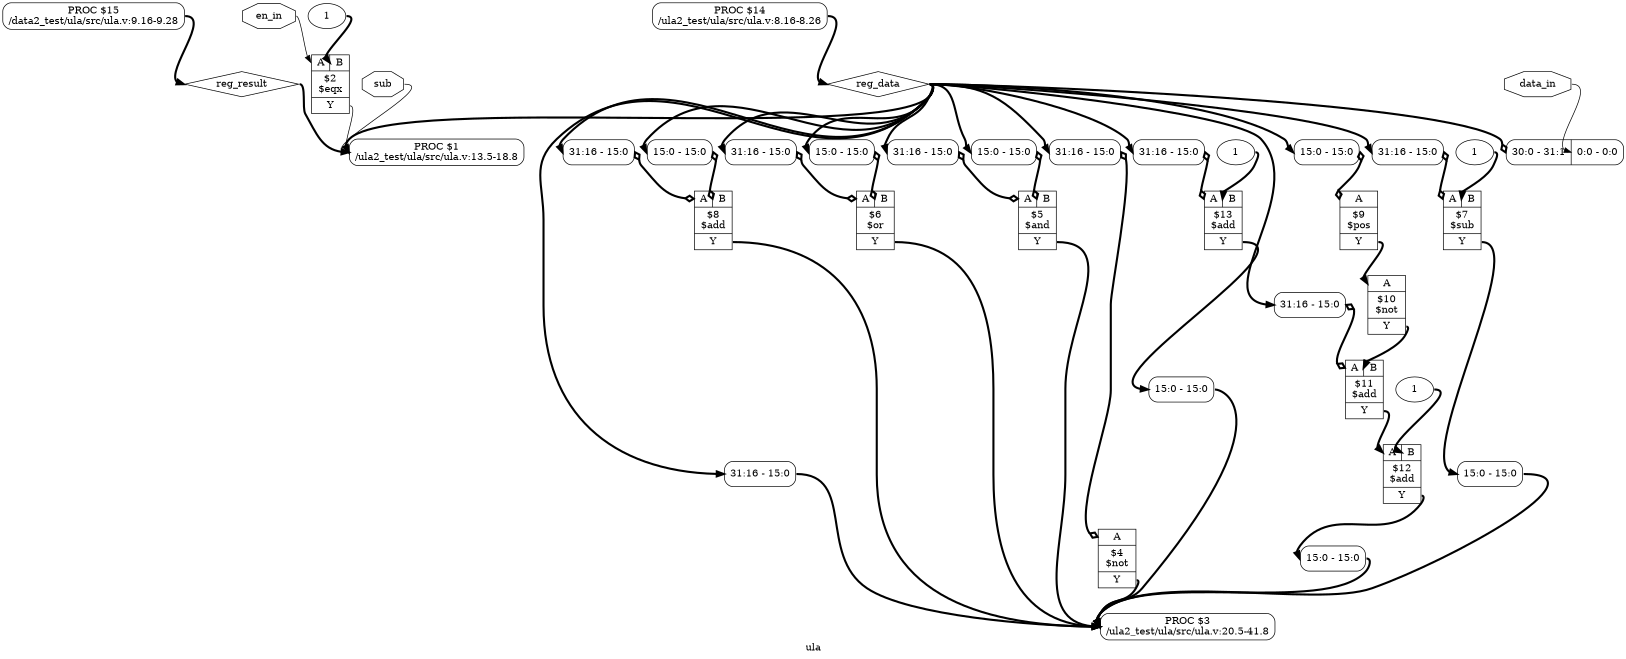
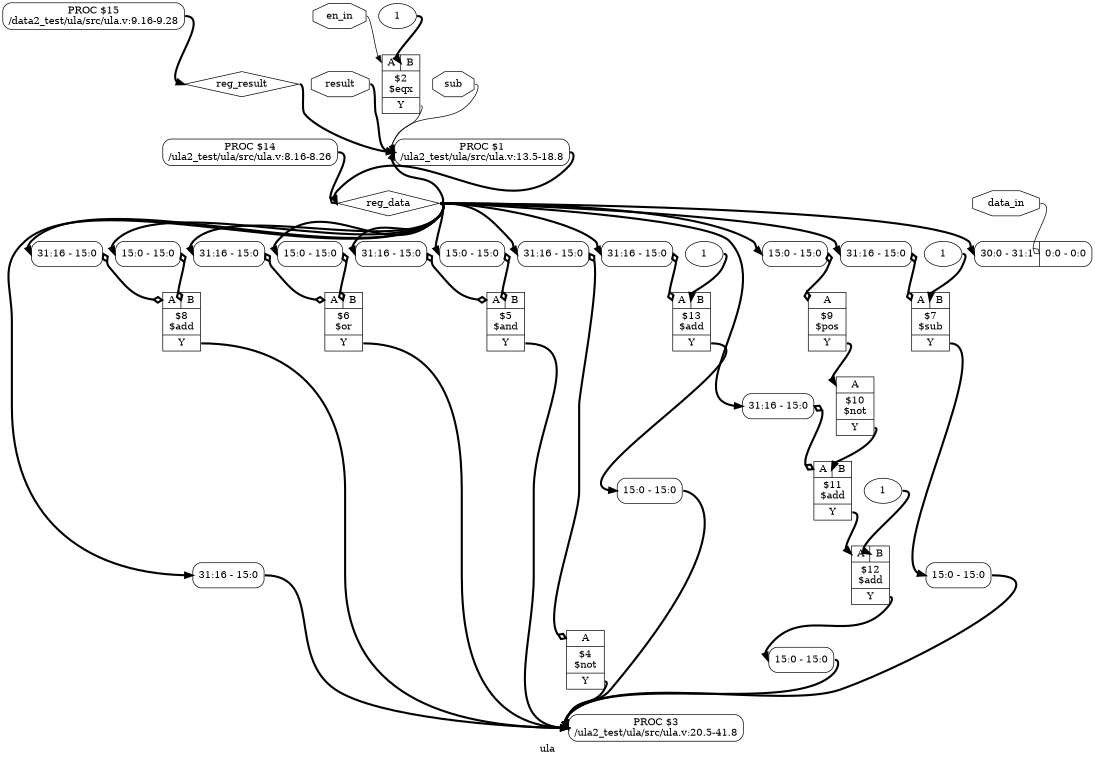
  digraph {
    label=ula
    rankdir=TB
    remincross=true
    node [color=black fontcolor=black shape=record]
    edge [color=black fontcolor=black headport=w style="setlinewidth(3)" tailport=e]
    n1 [label=reg_result shape=diamond]
    n2 [label="PROC $1\n/ula2_test/ula/src/ula.v:13.5-18.8" shape=box style=rounded color="" fontcolor=""]
    n3 [label=reg_data shape=diamond]
    n4 [label="<s0> 31:16 - 15:0 " style=rounded]
    n5 [label="<s0> 31:16 - 15:0 " style=rounded]
    n6 [label="<s0> 15:0 - 15:0 " style=rounded]
    n7 [label="<s0> 15:0 - 15:0 " style=rounded]
    n8 [label="<s0> 31:16 - 15:0 " style=rounded]
    n9 [label="<s0> 31:16 - 15:0 " style=rounded]
    n10 [label="<s0> 15:0 - 15:0 " style=rounded]
    n11 [label="<s0> 31:16 - 15:0 " style=rounded]
    n12 [label="<s0> 15:0 - 15:0 " style=rounded]
    n13 [label="<s0> 31:16 - 15:0 " style=rounded]
    n14 [label="<s0> 31:16 - 15:0 " style=rounded]
    n15 [label="<s0> 31:16 - 15:0 " style=rounded]
    n16 [label="<s1> 30:0 - 31:1 |<s0> 0:0 - 0:0 " style=rounded]
    n17 [label="{{<p25> A|<p26> B}|$13\n$add|{<p27> Y}}" color="" fontcolor=""]
    n18 [label="{{<p25> A|<p26> B}|$11\n$add|{<p27> Y}}" color="" fontcolor=""]
    n19 [label="{{<p25> A}|$9\n$pos|{<p27> Y}}" color="" fontcolor=""]
    n20 [label="{{<p25> A|<p26> B}|$8\n$add|{<p27> Y}}" color="" fontcolor=""]
    n21 [label="{{<p25> A|<p26> B}|$7\n$sub|{<p27> Y}}" color="" fontcolor=""]
    n22 [label="{{<p25> A|<p26> B}|$6\n$or|{<p27> Y}}" color="" fontcolor=""]
    n23 [label="{{<p25> A|<p26> B}|$5\n$and|{<p27> Y}}" color="" fontcolor=""]
    n24 [label="{{<p25> A}|$4\n$not|{<p27> Y}}" color="" fontcolor=""]
    n25 [label="PROC $3\n/ula2_test/ula/src/ula.v:20.5-41.8" shape=box style=rounded color="" fontcolor=""]
+   n26 [label=result shape=octagon]
    n27 [label=data_in shape=octagon]
    n28 [label=en_in shape=octagon]
    n29 [label="{{<p25> A|<p26> B}|$2\n$eqx|{<p27> Y}}" color="" fontcolor=""]
    n30 [label=sub shape=octagon]
    n31 [label=1 color="" fontcolor="" shape=""]
    n32 [label="<s0> 15:0 - 15:0 " style=rounded]
    n33 [label=1 color="" fontcolor="" shape=""]
    n34 [label="{{<p25> A|<p26> B}|$12\n$add|{<p27> Y}}" color="" fontcolor=""]
    n35 [label="<s0> 15:0 - 15:0 " style=rounded]
    n36 [label="{{<p25> A}|$10\n$not|{<p27> Y}}" color="" fontcolor=""]
    n37 [label=1 color="" fontcolor="" shape=""]
    n38 [label="<s0> 15:0 - 15:0 " style=rounded]
    n39 [label=1 color="" fontcolor="" shape=""]
    n40 [label="PROC $15\n/data2_test/ula/src/ula.v:9.16-9.28" shape=box style=rounded color="" fontcolor=""]
    n41 [label="PROC $14\n/ula2_test/ula/src/ula.v:8.16-8.26" shape=box style=rounded color="" fontcolor=""]
    n1 -> n2
+   n2 -> n3
    n3 -> n2
    n3 -> n4 [headport="s0:w"]
    n3 -> n5 [headport="s0:w"]
    n3 -> n6 [headport="s0:w"]
    n3 -> n7 [headport="s0:w"]
    n3 -> n8 [headport="s0:w"]
    n3 -> n9 [headport="s0:w"]
    n3 -> n10 [headport="s0:w"]
    n3 -> n11 [headport="s0:w"]
    n3 -> n12 [headport="s0:w"]
    n3 -> n13 [headport="s0:w"]
    n3 -> n14 [headport="s0:w"]
    n3 -> n15 [headport="s0:w"]
-   n3 -> n16 [headport="s1:w" arrowhead=odiamond]
+   n3 -> n16 [headport="s1:w"]
    n4 -> n17 [arrowhead=odiamond arrowtail=odiamond dir=both headport="p25:w"]
    n5 -> n18 [arrowhead=odiamond arrowtail=odiamond dir=both headport="p25:w"]
    n6 -> n19 [arrowhead=odiamond arrowtail=odiamond dir=both headport="p25:w"]
    n7 -> n20 [arrowhead=odiamond arrowtail=odiamond dir=both headport="p26:w"]
    n8 -> n20 [arrowhead=odiamond arrowtail=odiamond dir=both headport="p25:w"]
    n9 -> n21 [arrowhead=odiamond arrowtail=odiamond dir=both headport="p25:w"]
    n10 -> n22 [arrowhead=odiamond arrowtail=odiamond dir=both headport="p26:w"]
    n11 -> n22 [arrowhead=odiamond arrowtail=odiamond dir=both headport="p25:w"]
    n12 -> n23 [arrowhead=odiamond arrowtail=odiamond dir=both headport="p26:w"]
    n13 -> n23 [arrowhead=odiamond arrowtail=odiamond dir=both headport="p25:w"]
    n14 -> n24 [arrowhead=odiamond arrowtail=odiamond dir=both headport="p25:w"]
    n15 -> n25
    n17 -> n32 [headport="s0:w" tailport="p27:e"]
    n18 -> n34 [headport="p25:w" tailport="p27:e"]
    n19 -> n36 [headport="p25:w" tailport="p27:e"]
    n20 -> n25 [tailport="p27:e"]
    n21 -> n38 [headport="s0:w" tailport="p27:e"]
    n22 -> n25 [tailport="p27:e"]
    n23 -> n25 [tailport="p27:e"]
    n24 -> n25 [tailport="p27:e"]
-   n27 -> n16 [headport="s0:w" style=""]
+   n26 -> n2
+   n27 -> n16 [headport="s0:w" arrowhead=odiamond style=""]
    n28 -> n29 [headport="p25:w" style=""]
    n29 -> n2 [tailport="p27:e" style=""]
-   n30 -> n2 [arrowhead=odiamond style=""]
+   n30 -> n2 [style=""]
    n31 -> n17 [headport="p26:w"]
    n32 -> n25
    n33 -> n34 [headport="p26:w"]
    n34 -> n35 [headport="s0:w" tailport="p27:e"]
    n35 -> n25
    n36 -> n18 [headport="p26:w" tailport="p27:e"]
    n37 -> n21 [headport="p26:w"]
    n38 -> n25
    n39 -> n29 [headport="p26:w"]
    n40 -> n1
-   n41 -> n3
+   n41 -> n3 [arrowhead=odiamond]
  }
